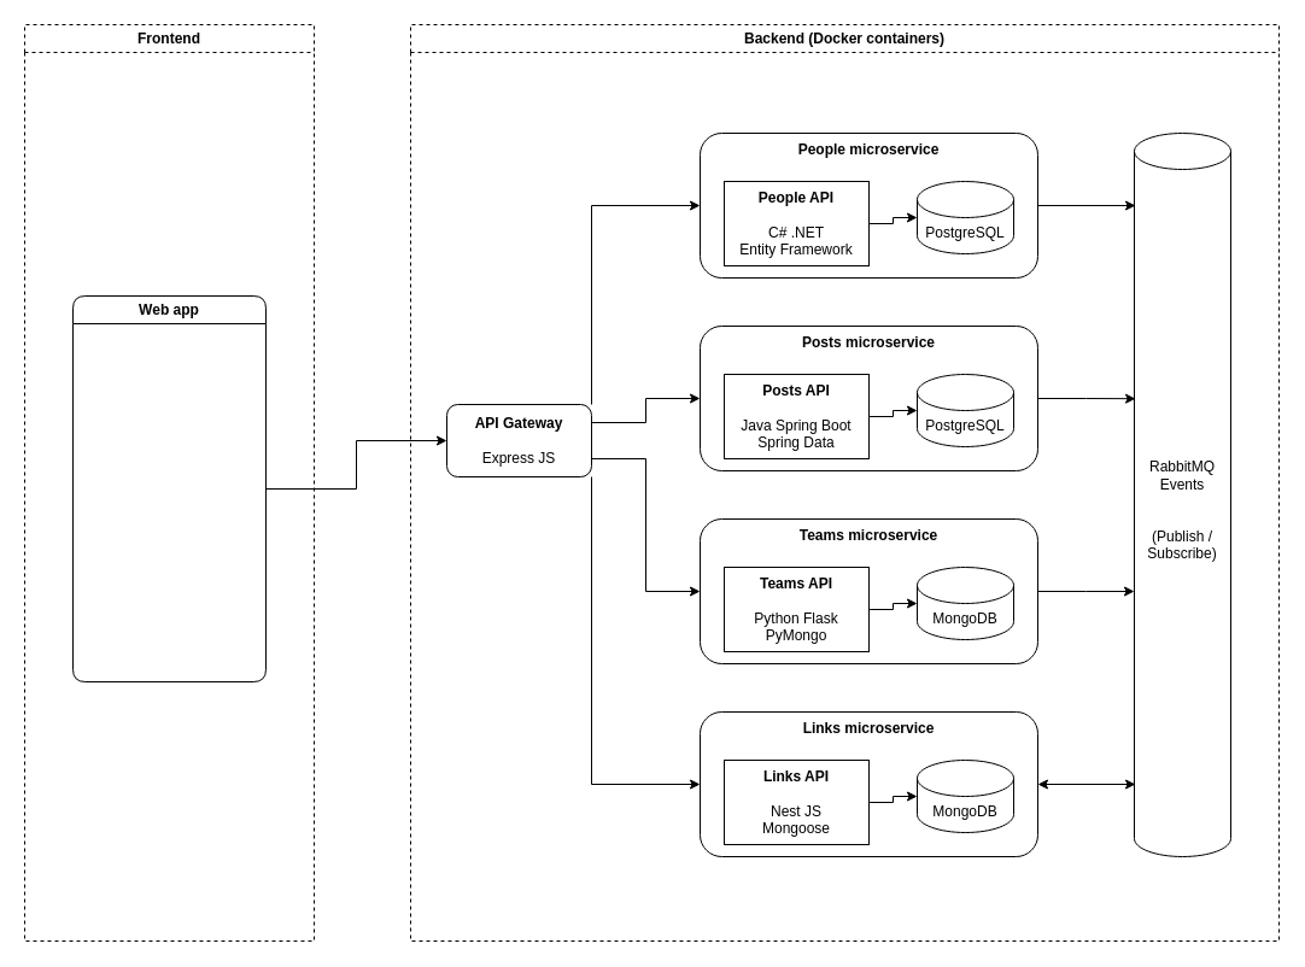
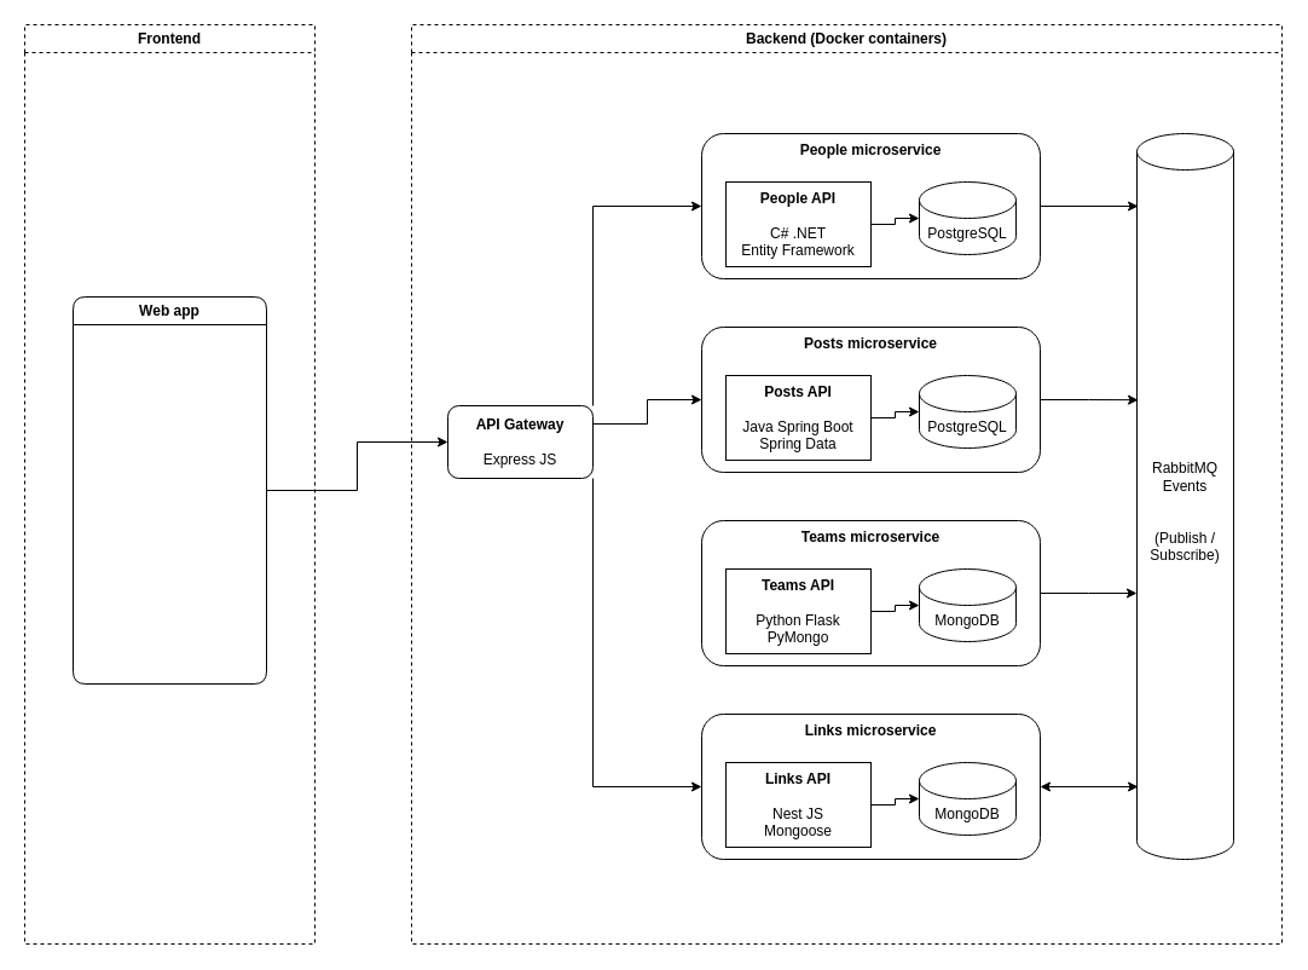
  <mxCell id="0" />
  <mxCell id="1" parent="0" />
  <mxCell id="2" value="Frontend" style="swimlane;whiteSpace=wrap;html=1;dashed=1;rounded=0;glass=0;swimlaneLine=1;shadow=0;strokeColor=default;" parent="1" vertex="1"><mxGeometry x="20" y="20" width="240" height="760" as="geometry" /></mxCell>
  <mxCell id="3" value="Web app" style="swimlane;whiteSpace=wrap;html=1;rounded=1;" parent="2" vertex="1"><mxGeometry x="40" y="225" width="160" height="320" as="geometry" /></mxCell>
  <mxCell id="4" value="Backend (Docker containers)" style="swimlane;whiteSpace=wrap;html=1;dashed=1;strokeColor=default;" parent="1" vertex="1"><mxGeometry x="340" y="20" width="720" height="760" as="geometry" /></mxCell>
  <mxCell id="5" style="edgeStyle=orthogonalEdgeStyle;rounded=0;orthogonalLoop=1;jettySize=auto;html=1;exitX=1;exitY=0;exitDx=0;exitDy=0;entryX=0;entryY=0.5;entryDx=0;entryDy=0;" parent="4" source="9" target="11" edge="1"><mxGeometry relative="1" as="geometry" /></mxCell>
  <mxCell id="6" style="edgeStyle=orthogonalEdgeStyle;rounded=0;orthogonalLoop=1;jettySize=auto;html=1;exitX=1;exitY=1;exitDx=0;exitDy=0;entryX=0;entryY=0.5;entryDx=0;entryDy=0;" parent="4" source="9" target="16" edge="1"><mxGeometry relative="1" as="geometry" /></mxCell>
- <mxCell id="7" style="edgeStyle=orthogonalEdgeStyle;rounded=0;orthogonalLoop=1;jettySize=auto;html=1;exitX=1;exitY=0.75;exitDx=0;exitDy=0;entryX=0;entryY=0.5;entryDx=0;entryDy=0;" parent="4" source="9" target="15" edge="1"><mxGeometry relative="1" as="geometry" /></mxCell>
  <mxCell id="8" style="edgeStyle=orthogonalEdgeStyle;rounded=0;orthogonalLoop=1;jettySize=auto;html=1;exitX=1;exitY=0.25;exitDx=0;exitDy=0;entryX=0;entryY=0.5;entryDx=0;entryDy=0;" parent="4" source="9" target="13" edge="1"><mxGeometry relative="1" as="geometry" /></mxCell>
  <mxCell id="9" value="&lt;div&gt;&lt;b&gt;API Gateway&lt;/b&gt;&lt;/div&gt;&lt;div&gt;&lt;br&gt;&lt;/div&gt;&lt;div&gt;Express JS&lt;br&gt;&lt;/div&gt;" style="rounded=1;whiteSpace=wrap;html=1;" parent="4" vertex="1"><mxGeometry x="30" y="315" width="120" height="60" as="geometry" /></mxCell>
  <mxCell id="10" style="edgeStyle=orthogonalEdgeStyle;rounded=0;orthogonalLoop=1;jettySize=auto;html=1;exitX=1;exitY=0.5;exitDx=0;exitDy=0;entryX=0.013;entryY=0.1;entryDx=0;entryDy=0;entryPerimeter=0;" parent="4" source="11" target="29" edge="1"><mxGeometry relative="1" as="geometry" /></mxCell>
  <mxCell id="11" value="&lt;div&gt;&lt;b&gt;People microservice&lt;/b&gt;&lt;/div&gt;" style="rounded=1;whiteSpace=wrap;html=1;verticalAlign=top;" parent="4" vertex="1"><mxGeometry x="240" y="90" width="280" height="120" as="geometry" /></mxCell>
  <mxCell id="12" style="edgeStyle=orthogonalEdgeStyle;rounded=0;orthogonalLoop=1;jettySize=auto;html=1;exitX=1;exitY=0.5;exitDx=0;exitDy=0;entryX=0.013;entryY=0.367;entryDx=0;entryDy=0;entryPerimeter=0;" parent="4" source="13" target="29" edge="1"><mxGeometry relative="1" as="geometry" /></mxCell>
  <mxCell id="13" value="&lt;b&gt;Posts microservice&lt;/b&gt;" style="rounded=1;whiteSpace=wrap;html=1;verticalAlign=top;" parent="4" vertex="1"><mxGeometry x="240" y="250" width="280" height="120" as="geometry" /></mxCell>
  <mxCell id="14" style="edgeStyle=orthogonalEdgeStyle;rounded=0;orthogonalLoop=1;jettySize=auto;html=1;exitX=1;exitY=0.5;exitDx=0;exitDy=0;" parent="4" source="15" edge="1"><mxGeometry relative="1" as="geometry"><mxPoint x="600" y="470" as="targetPoint" /></mxGeometry></mxCell>
  <mxCell id="15" value="&lt;b&gt;Teams microservice&lt;/b&gt;" style="rounded=1;whiteSpace=wrap;html=1;verticalAlign=top;" parent="4" vertex="1"><mxGeometry x="240" y="410" width="280" height="120" as="geometry" /></mxCell>
  <mxCell id="16" value="&lt;b&gt;Links microservice&lt;/b&gt;" style="rounded=1;whiteSpace=wrap;html=1;verticalAlign=top;" parent="4" vertex="1"><mxGeometry x="240" y="570" width="280" height="120" as="geometry" /></mxCell>
  <mxCell id="17" style="edgeStyle=orthogonalEdgeStyle;rounded=0;orthogonalLoop=1;jettySize=auto;html=1;exitX=1;exitY=0.5;exitDx=0;exitDy=0;entryX=0;entryY=0.5;entryDx=0;entryDy=0;entryPerimeter=0;" parent="4" source="18" target="25" edge="1"><mxGeometry relative="1" as="geometry" /></mxCell>
  <mxCell id="18" value="&lt;div&gt;&lt;b&gt;People API&lt;/b&gt;&lt;br&gt;&lt;/div&gt;&lt;div&gt;&lt;br&gt;&lt;/div&gt;&lt;div&gt;C# .NET&lt;/div&gt;&lt;div&gt;Entity Framework&lt;br&gt;&lt;/div&gt;" style="rounded=0;whiteSpace=wrap;html=1;" parent="4" vertex="1"><mxGeometry x="260" y="130" width="120" height="70" as="geometry" /></mxCell>
  <mxCell id="19" style="edgeStyle=orthogonalEdgeStyle;rounded=0;orthogonalLoop=1;jettySize=auto;html=1;exitX=1;exitY=0.5;exitDx=0;exitDy=0;entryX=0;entryY=0.5;entryDx=0;entryDy=0;entryPerimeter=0;" parent="4" source="20" target="26" edge="1"><mxGeometry relative="1" as="geometry" /></mxCell>
  <mxCell id="20" value="&lt;div&gt;&lt;b&gt;Posts API&lt;br&gt;&lt;/b&gt;&lt;/div&gt;&lt;div&gt;&lt;b&gt;&lt;br&gt;&lt;/b&gt;&lt;/div&gt;&lt;div&gt;Java Spring Boot&lt;br&gt;&lt;/div&gt;&lt;div&gt;Spring Data&lt;br&gt;&lt;/div&gt;" style="rounded=0;whiteSpace=wrap;html=1;" parent="4" vertex="1"><mxGeometry x="260" y="290" width="120" height="70" as="geometry" /></mxCell>
  <mxCell id="21" style="edgeStyle=orthogonalEdgeStyle;rounded=0;orthogonalLoop=1;jettySize=auto;html=1;exitX=1;exitY=0.5;exitDx=0;exitDy=0;entryX=0;entryY=0.5;entryDx=0;entryDy=0;entryPerimeter=0;" parent="4" source="22" target="27" edge="1"><mxGeometry relative="1" as="geometry" /></mxCell>
  <mxCell id="22" value="&lt;div&gt;&lt;b&gt;Teams API&lt;br&gt;&lt;/b&gt;&lt;/div&gt;&lt;div&gt;&lt;b&gt;&lt;br&gt;&lt;/b&gt;&lt;/div&gt;&lt;div&gt;Python Flask&lt;/div&gt;&lt;div&gt;PyMongo&lt;br&gt;&lt;/div&gt;" style="rounded=0;whiteSpace=wrap;html=1;" parent="4" vertex="1"><mxGeometry x="260" y="450" width="120" height="70" as="geometry" /></mxCell>
  <mxCell id="23" style="edgeStyle=orthogonalEdgeStyle;rounded=0;orthogonalLoop=1;jettySize=auto;html=1;exitX=1;exitY=0.5;exitDx=0;exitDy=0;entryX=0;entryY=0.5;entryDx=0;entryDy=0;entryPerimeter=0;" parent="4" source="24" target="28" edge="1"><mxGeometry relative="1" as="geometry" /></mxCell>
  <mxCell id="24" value="&lt;div&gt;&lt;b&gt;Links API&lt;br&gt;&lt;/b&gt;&lt;/div&gt;&lt;div&gt;&lt;b&gt;&lt;br&gt;&lt;/b&gt;&lt;/div&gt;&lt;div&gt;Nest JS&lt;/div&gt;&lt;div&gt;Mongoose&lt;br&gt;&lt;/div&gt;" style="rounded=0;whiteSpace=wrap;html=1;" parent="4" vertex="1"><mxGeometry x="260" y="610" width="120" height="70" as="geometry" /></mxCell>
  <mxCell id="25" value="PostgreSQL" style="shape=cylinder3;whiteSpace=wrap;html=1;boundedLbl=1;backgroundOutline=1;size=15;" parent="4" vertex="1"><mxGeometry x="420" y="130" width="80" height="60" as="geometry" /></mxCell>
  <mxCell id="26" value="PostgreSQL" style="shape=cylinder3;whiteSpace=wrap;html=1;boundedLbl=1;backgroundOutline=1;size=15;" parent="4" vertex="1"><mxGeometry x="420" y="290" width="80" height="60" as="geometry" /></mxCell>
  <mxCell id="27" value="MongoDB" style="shape=cylinder3;whiteSpace=wrap;html=1;boundedLbl=1;backgroundOutline=1;size=15;" parent="4" vertex="1"><mxGeometry x="420" y="450" width="80" height="60" as="geometry" /></mxCell>
  <mxCell id="28" value="MongoDB" style="shape=cylinder3;whiteSpace=wrap;html=1;boundedLbl=1;backgroundOutline=1;size=15;" parent="4" vertex="1"><mxGeometry x="420" y="610" width="80" height="60" as="geometry" /></mxCell>
  <mxCell id="29" value="&lt;div&gt;RabbitMQ Events&lt;/div&gt;&lt;div&gt;&lt;br&gt;&lt;/div&gt;&lt;div&gt;&lt;br&gt;&lt;/div&gt;&lt;div&gt;(Publish / Subscribe)&lt;br&gt;&lt;/div&gt;" style="shape=cylinder3;whiteSpace=wrap;html=1;boundedLbl=1;backgroundOutline=1;size=15;direction=east;rotation=0;" parent="4" vertex="1"><mxGeometry x="600" y="90" width="80" height="600" as="geometry" /></mxCell>
  <mxCell id="30" value="" style="endArrow=classic;startArrow=classic;html=1;rounded=0;entryX=0.013;entryY=0.9;entryDx=0;entryDy=0;entryPerimeter=0;exitX=1;exitY=0.5;exitDx=0;exitDy=0;" parent="4" source="16" target="29" edge="1"><mxGeometry width="50" height="50" relative="1" as="geometry"><mxPoint x="540" y="640" as="sourcePoint" /><mxPoint x="570" y="580" as="targetPoint" /></mxGeometry></mxCell>
  <mxCell id="31" style="edgeStyle=orthogonalEdgeStyle;rounded=0;orthogonalLoop=1;jettySize=auto;html=1;exitX=1;exitY=0.5;exitDx=0;exitDy=0;entryX=0;entryY=0.5;entryDx=0;entryDy=0;" parent="1" source="3" target="9" edge="1"><mxGeometry relative="1" as="geometry" /></mxCell>
